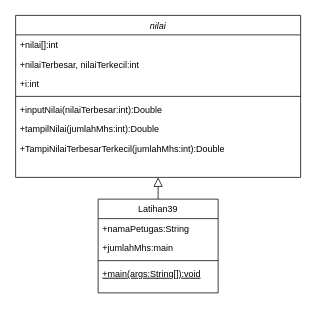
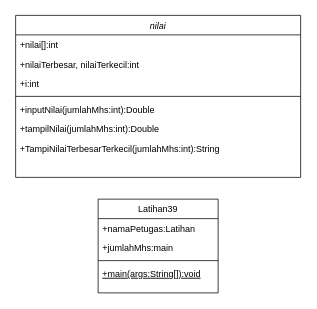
  <mxCell id="0" />
  <mxCell id="1" parent="0" />
  <mxCell id="2" value="nilai" style="swimlane;fontStyle=2;align=center;verticalAlign=top;childLayout=stackLayout;horizontal=1;startSize=26;horizontalStack=0;resizeParent=1;resizeLast=0;collapsible=1;marginBottom=0;rounded=0;shadow=0;strokeWidth=1;" parent="1" vertex="1"><mxGeometry x="20" y="20" width="380" height="216" as="geometry"><mxRectangle x="230" y="140" width="160" height="26" as="alternateBounds" /></mxGeometry></mxCell>
  <mxCell id="3" value="+nilai[]:int" style="text;align=left;verticalAlign=top;spacingLeft=4;spacingRight=4;overflow=hidden;rotatable=0;points=[[0,0.5],[1,0.5]];portConstraint=eastwest;" parent="2" vertex="1"><mxGeometry y="26" width="380" height="26" as="geometry" /></mxCell>
  <mxCell id="4" value="+nilaiTerbesar, nilaiTerkecil:int" style="text;align=left;verticalAlign=top;spacingLeft=4;spacingRight=4;overflow=hidden;rotatable=0;points=[[0,0.5],[1,0.5]];portConstraint=eastwest;" parent="2" vertex="1"><mxGeometry y="52" width="380" height="26" as="geometry" /></mxCell>
  <mxCell id="5" value="+i:int" style="text;align=left;verticalAlign=top;spacingLeft=4;spacingRight=4;overflow=hidden;rotatable=0;points=[[0,0.5],[1,0.5]];portConstraint=eastwest;" parent="2" vertex="1"><mxGeometry y="78" width="380" height="26" as="geometry" /></mxCell>
  <mxCell id="6" value="" style="line;html=1;strokeWidth=1;align=left;verticalAlign=middle;spacingTop=-1;spacingLeft=3;spacingRight=3;rotatable=0;labelPosition=right;points=[];portConstraint=eastwest;" parent="2" vertex="1"><mxGeometry y="104" width="380" height="8" as="geometry" /></mxCell>
- <mxCell id="7" value="+inputNilai(nilaiTerbesar:int):Double" style="text;align=left;verticalAlign=top;spacingLeft=4;spacingRight=4;overflow=hidden;rotatable=0;points=[[0,0.5],[1,0.5]];portConstraint=eastwest;" parent="2" vertex="1"><mxGeometry y="112" width="380" height="26" as="geometry" /></mxCell>
+ <mxCell id="7" value="+inputNilai(jumlahMhs:int):Double" style="text;align=left;verticalAlign=top;spacingLeft=4;spacingRight=4;overflow=hidden;rotatable=0;points=[[0,0.5],[1,0.5]];portConstraint=eastwest;" parent="2" vertex="1"><mxGeometry y="112" width="380" height="26" as="geometry" /></mxCell>
  <mxCell id="8" value="+tampilNilai(jumlahMhs:int):Double" style="text;align=left;verticalAlign=top;spacingLeft=4;spacingRight=4;overflow=hidden;rotatable=0;points=[[0,0.5],[1,0.5]];portConstraint=eastwest;" parent="2" vertex="1"><mxGeometry y="138" width="380" height="26" as="geometry" /></mxCell>
- <mxCell id="9" value="+TampiNilaiTerbesarTerkecil(jumlahMhs:int):Double" style="text;align=left;verticalAlign=top;spacingLeft=4;spacingRight=4;overflow=hidden;rotatable=0;points=[[0,0.5],[1,0.5]];portConstraint=eastwest;" parent="2" vertex="1"><mxGeometry y="164" width="380" height="26" as="geometry" /></mxCell>
+ <mxCell id="9" value="+TampiNilaiTerbesarTerkecil(jumlahMhs:int):String" style="text;align=left;verticalAlign=top;spacingLeft=4;spacingRight=4;overflow=hidden;rotatable=0;points=[[0,0.5],[1,0.5]];portConstraint=eastwest;" parent="2" vertex="1"><mxGeometry y="164" width="380" height="26" as="geometry" /></mxCell>
  <mxCell id="10" value="Latihan39" style="swimlane;fontStyle=0;align=center;verticalAlign=top;childLayout=stackLayout;horizontal=1;startSize=26;horizontalStack=0;resizeParent=1;resizeLast=0;collapsible=1;marginBottom=0;rounded=0;shadow=0;strokeWidth=1;" parent="1" vertex="1"><mxGeometry x="130" y="265" width="160" height="125" as="geometry"><mxRectangle x="130" y="380" width="160" height="26" as="alternateBounds" /></mxGeometry></mxCell>
- <mxCell id="11" value="+namaPetugas:String" style="text;align=left;verticalAlign=top;spacingLeft=4;spacingRight=4;overflow=hidden;rotatable=0;points=[[0,0.5],[1,0.5]];portConstraint=eastwest;" parent="10" vertex="1"><mxGeometry y="26" width="160" height="26" as="geometry" /></mxCell>
+ <mxCell id="11" value="+namaPetugas:Latihan" style="text;align=left;verticalAlign=top;spacingLeft=4;spacingRight=4;overflow=hidden;rotatable=0;points=[[0,0.5],[1,0.5]];portConstraint=eastwest;" parent="10" vertex="1"><mxGeometry y="26" width="160" height="26" as="geometry" /></mxCell>
  <mxCell id="12" value="+jumlahMhs:main" style="text;align=left;verticalAlign=top;spacingLeft=4;spacingRight=4;overflow=hidden;rotatable=0;points=[[0,0.5],[1,0.5]];portConstraint=eastwest;rounded=0;shadow=0;html=0;" parent="10" vertex="1"><mxGeometry y="52" width="160" height="26" as="geometry" /></mxCell>
  <mxCell id="13" value="" style="line;html=1;strokeWidth=1;align=left;verticalAlign=middle;spacingTop=-1;spacingLeft=3;spacingRight=3;rotatable=0;labelPosition=right;points=[];portConstraint=eastwest;" parent="10" vertex="1"><mxGeometry y="78" width="160" height="8" as="geometry" /></mxCell>
  <mxCell id="14" value="+main(args:String[]):void" style="text;align=left;verticalAlign=top;spacingLeft=4;spacingRight=4;overflow=hidden;rotatable=0;points=[[0,0.5],[1,0.5]];portConstraint=eastwest;fontStyle=4" parent="10" vertex="1"><mxGeometry y="86" width="160" height="18" as="geometry" /></mxCell>
- <mxCell id="15" value="" style="endArrow=block;endSize=10;endFill=0;shadow=0;strokeWidth=1;rounded=0;edgeStyle=elbowEdgeStyle;elbow=vertical;" parent="1" source="10" target="2" edge="1"><mxGeometry width="160" relative="1" as="geometry"><mxPoint x="0" y="43" as="sourcePoint" /><mxPoint x="0" y="43" as="targetPoint" /></mxGeometry></mxCell>
